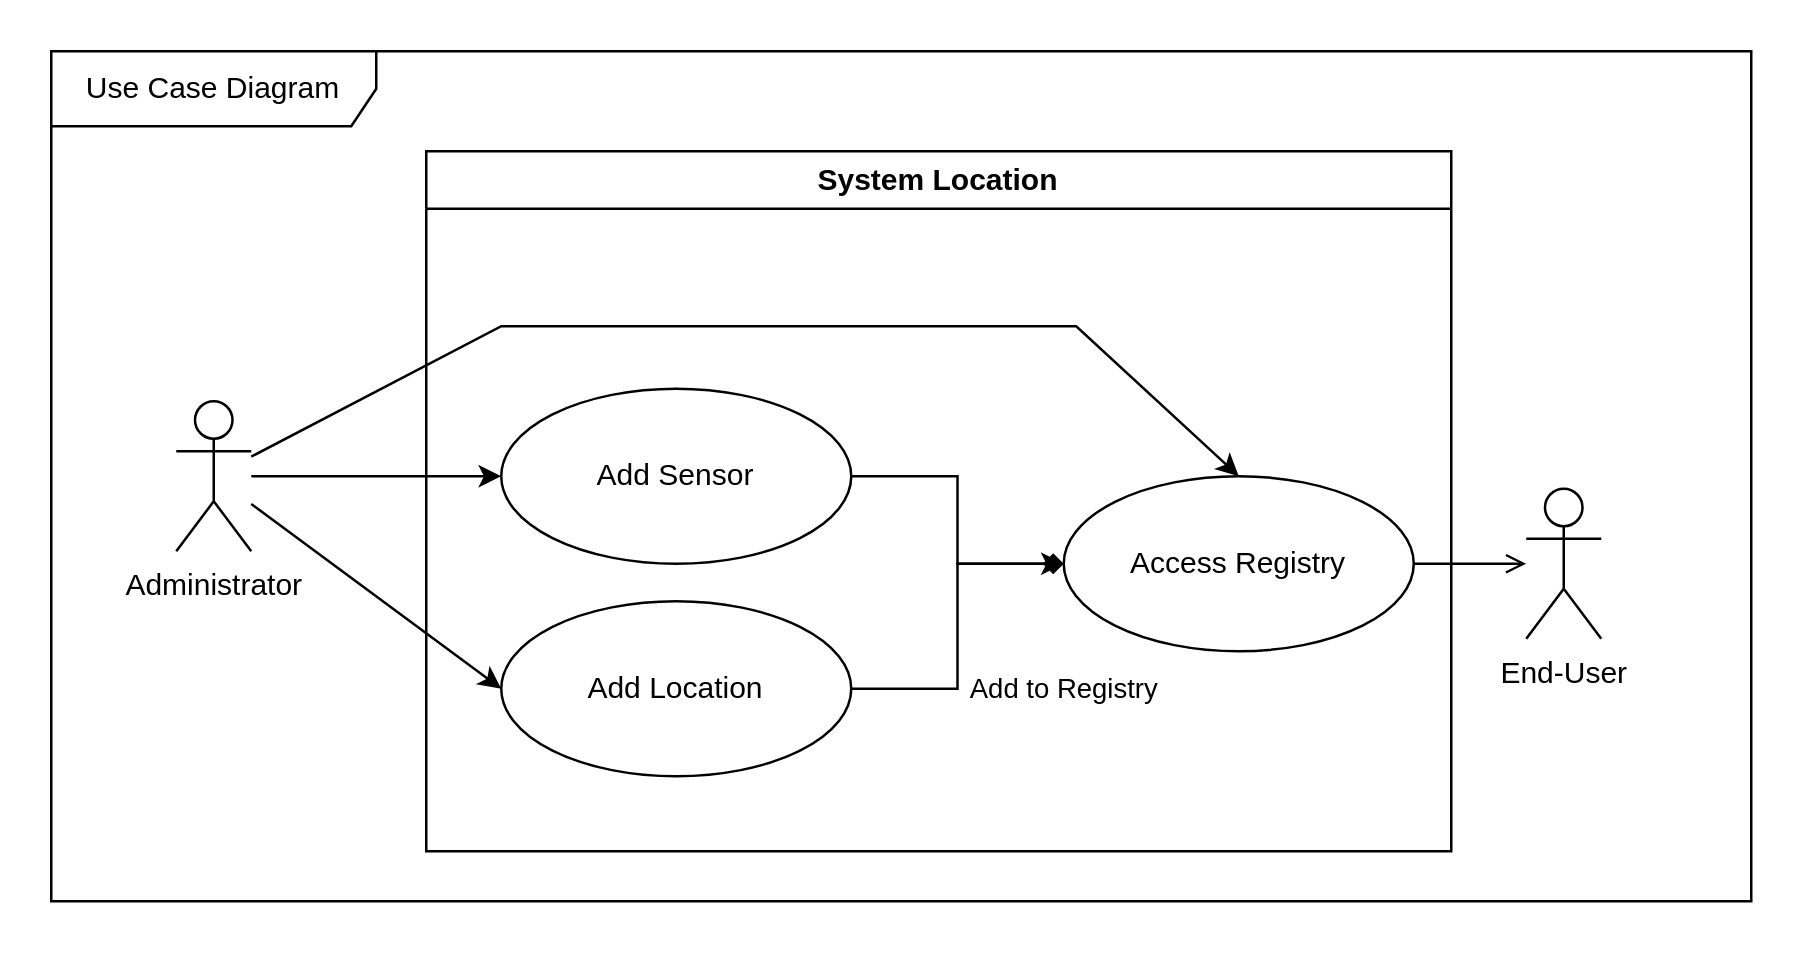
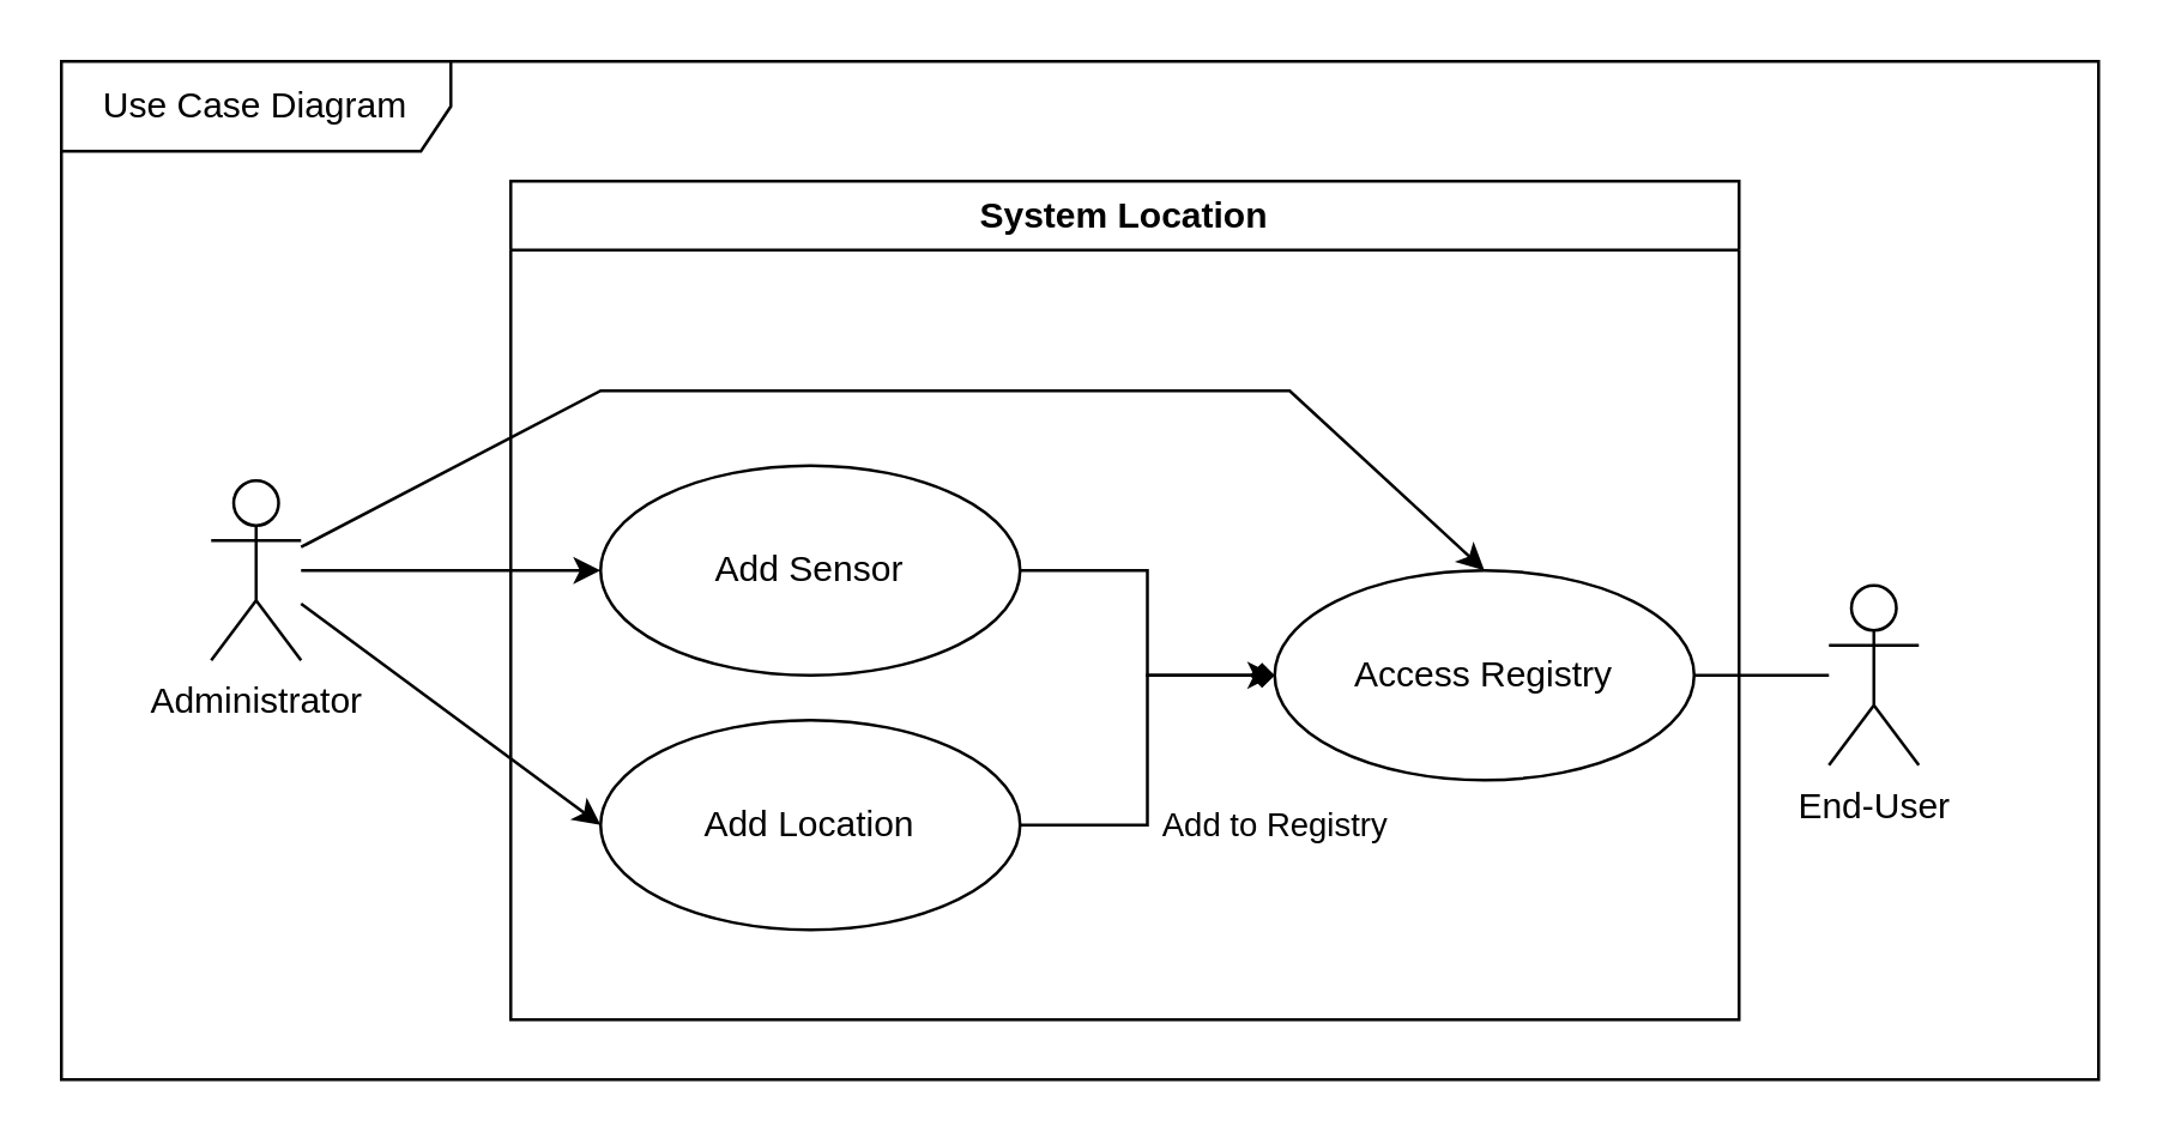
  <mxCell id="0" />
  <mxCell id="1" parent="0" />
  <mxCell id="2" style="rounded=0;orthogonalLoop=1;jettySize=auto;html=1;entryX=0;entryY=0.5;entryDx=0;entryDy=0;" parent="1" source="5" target="9" edge="1"><mxGeometry relative="1" as="geometry" /></mxCell>
  <mxCell id="3" style="rounded=0;orthogonalLoop=1;jettySize=auto;html=1;entryX=0;entryY=0.5;entryDx=0;entryDy=0;" parent="1" source="5" target="12" edge="1"><mxGeometry relative="1" as="geometry" /></mxCell>
  <mxCell id="4" style="rounded=0;orthogonalLoop=1;jettySize=auto;html=1;entryX=0.5;entryY=0;entryDx=0;entryDy=0;" parent="1" source="5" target="13" edge="1"><mxGeometry relative="1" as="geometry"><Array as="points"><mxPoint x="200" y="130" /><mxPoint x="430" y="130" /></Array></mxGeometry></mxCell>
  <mxCell id="5" value="Administrator" style="shape=umlActor;verticalLabelPosition=bottom;verticalAlign=top;html=1;" parent="1" vertex="1"><mxGeometry x="70" y="160" width="30" height="60" as="geometry" /></mxCell>
  <mxCell id="6" value="Use Case Diagram" style="shape=umlFrame;whiteSpace=wrap;html=1;pointerEvents=0;width=130;height=30;" parent="1" vertex="1"><mxGeometry x="20" y="20" width="680" height="340" as="geometry" /></mxCell>
  <mxCell id="7" value="System Location" style="swimlane;whiteSpace=wrap;html=1;" parent="1" vertex="1"><mxGeometry x="170" y="60" width="410" height="280" as="geometry" /></mxCell>
  <mxCell id="8" style="edgeStyle=orthogonalEdgeStyle;rounded=0;orthogonalLoop=1;jettySize=auto;html=1;entryX=0;entryY=0.5;entryDx=0;entryDy=0;" parent="7" source="9" target="13" edge="1"><mxGeometry relative="1" as="geometry" /></mxCell>
  <mxCell id="9" value="Add Sensor" style="ellipse;whiteSpace=wrap;html=1;" parent="7" vertex="1"><mxGeometry x="30" y="95" width="140" height="70" as="geometry" /></mxCell>
  <mxCell id="10" style="edgeStyle=orthogonalEdgeStyle;rounded=0;orthogonalLoop=1;jettySize=auto;html=1;entryX=0;entryY=0.5;entryDx=0;entryDy=0;endArrow=diamond;" parent="7" source="12" target="13" edge="1"><mxGeometry relative="1" as="geometry"><mxPoint x="210" y="90" as="targetPoint" /></mxGeometry></mxCell>
  <mxCell id="11" value="Add to Registry" style="edgeLabel;html=1;align=center;verticalAlign=middle;resizable=0;points=[];" parent="10" connectable="0" vertex="1"><mxGeometry x="-0.118" y="-1" relative="1" as="geometry"><mxPoint x="41" y="17" as="offset" /></mxGeometry></mxCell>
  <mxCell id="12" value="Add Location" style="ellipse;whiteSpace=wrap;html=1;" parent="7" vertex="1"><mxGeometry x="30" y="180" width="140" height="70" as="geometry" /></mxCell>
  <mxCell id="13" value="Access Registry" style="ellipse;whiteSpace=wrap;html=1;" parent="7" vertex="1"><mxGeometry x="255" y="130" width="140" height="70" as="geometry" /></mxCell>
  <mxCell id="14" value="End-User" style="shape=umlActor;verticalLabelPosition=bottom;verticalAlign=top;html=1;" parent="1" vertex="1"><mxGeometry x="610" y="195" width="30" height="60" as="geometry" /></mxCell>
- <mxCell id="15" style="rounded=0;orthogonalLoop=1;jettySize=auto;html=1;endArrow=open;endFill=0;" parent="1" source="13" target="14" edge="1"><mxGeometry relative="1" as="geometry" /></mxCell>
+ <mxCell id="15" style="rounded=0;orthogonalLoop=1;jettySize=auto;html=1;endArrow=none;endFill=0;" parent="1" source="13" target="14" edge="1"><mxGeometry relative="1" as="geometry" /></mxCell>
